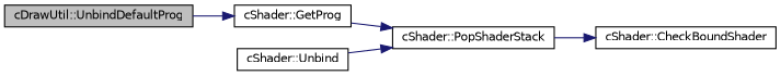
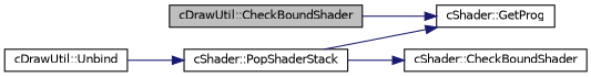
  digraph {
    rankdir=LR
    node [color=black fillcolor=white fontname=Helvetica fontsize=10 shape=record style=filled]
    edge [color=midnightblue fontname=Helvetica fontsize=10 labelfontname=Helvetica labelfontsize=10 style=solid]
-   n1 [fillcolor=grey75 fontcolor=black height=0.2 label="cDrawUtil::UnbindDefaultProg" width=0.4]
+   n1 [fillcolor=grey75 fontcolor=black height=0.2 label="cDrawUtil::CheckBoundShader" width=0.4]
    n2 [height=0.2 label="cShader::GetProg" width=0.4]
-   n3 [height=0.2 label="cShader::Unbind" width=0.4]
+   n3 [height=0.2 label="cDrawUtil::Unbind" width=0.4]
    n4 [height=0.2 label="cShader::PopShaderStack" width=0.4]
    n5 [height=0.2 label="cShader::CheckBoundShader" width=0.4]
    n1 -> n2
    n3 -> n4
-   n2 -> n4
+   n4 -> n2
    n4 -> n5
  }
